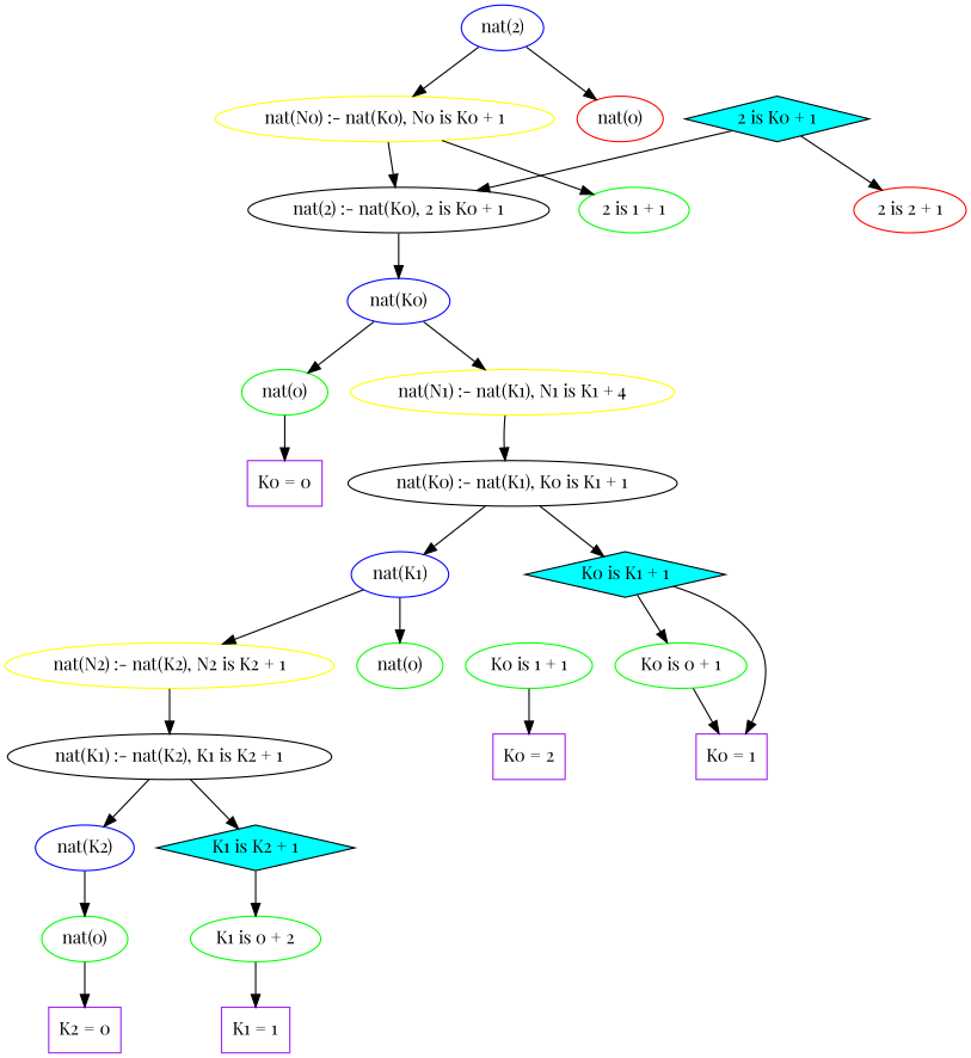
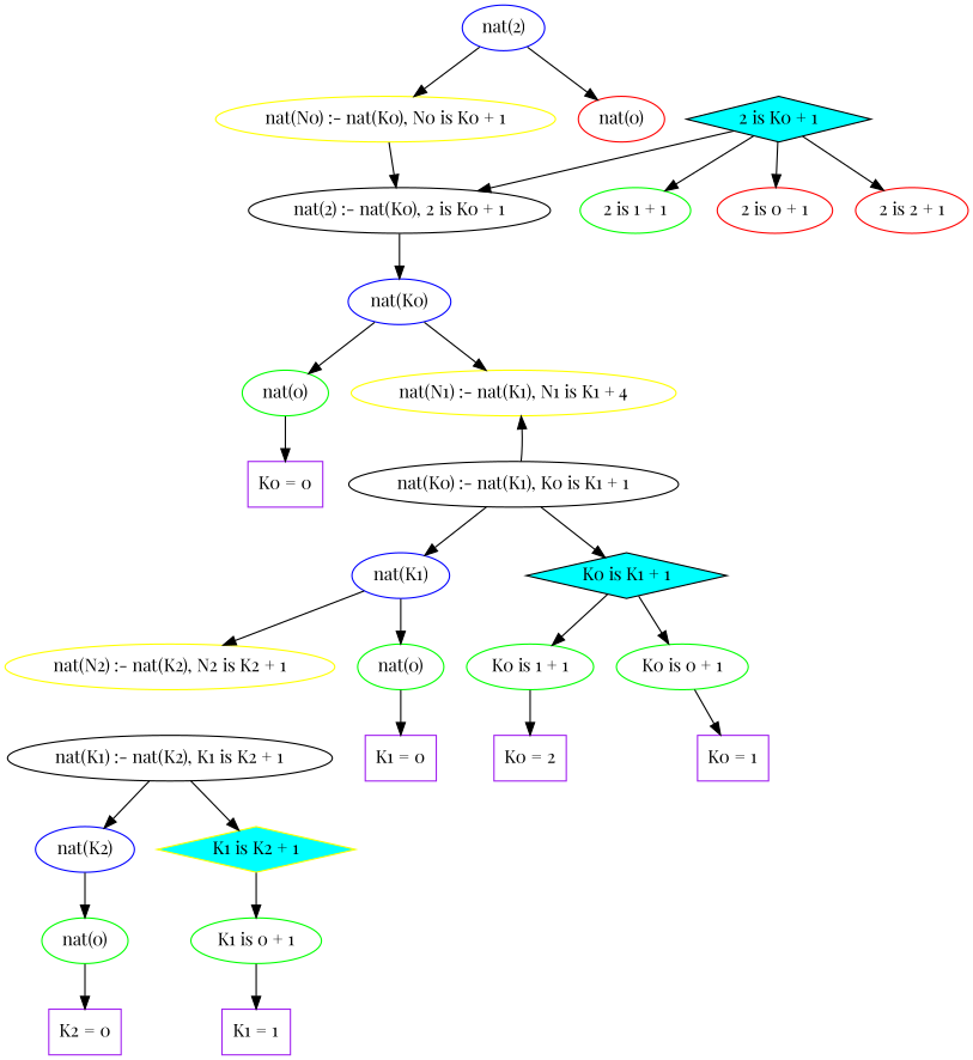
  digraph {
    fontname="Playfair Display"
    node [color=green fontname="Playfair Display"]
    edge [fontname="Playfair Display"]
    n1 [color=blue label="nat(2)"]
    n2 [color=red label="nat(0)"]
    n3 [color=yellow label="nat(N0) :- nat(K0), N0 is K0 + 1"]
    n4 [label="nat(2) :- nat(K0), 2 is K0 + 1" color=""]
    n5 [color=blue label="nat(K0)"]
    n6 [label="nat(0)"]
    n7 [color=yellow label="nat(N1) :- nat(K1), N1 is K1 + 4"]
    n8 [fillcolor=cyan label="2 is K0 + 1" shape=diamond style=filled color=""]
+   n9 [color=red label="2 is 0 + 1"]
    n10 [label="2 is 1 + 1"]
    n11 [color=red label="2 is 2 + 1"]
    n12 [color=purple label="K0 = 0" shape=box]
    n13 [label="nat(K0) :- nat(K1), K0 is K1 + 1" color=""]
    n14 [color=blue label="nat(K1)"]
    n15 [fillcolor=cyan label="K0 is K1 + 1" shape=diamond style=filled color=""]
    n16 [label="nat(0)"]
    n17 [color=yellow label="nat(N2) :- nat(K2), N2 is K2 + 1"]
    n18 [label="K0 is 0 + 1"]
    n19 [label="K0 is 1 + 1"]
+   n20 [color=purple label="K1 = 0" shape=box]
    n21 [label="nat(K1) :- nat(K2), K1 is K2 + 1" color=""]
    n22 [color=purple label="K0 = 1" shape=box]
    n23 [color=purple label="K0 = 2" shape=box]
    n24 [color=blue label="nat(K2)"]
-   n25 [fillcolor=cyan label="K1 is K2 + 1" shape=diamond style=filled color=""]
+   n25 [fillcolor=cyan label="K1 is K2 + 1" shape=diamond style=filled color=yellow]
    n26 [label="nat(0)"]
-   n27 [label="K1 is 0 + 2"]
+   n27 [label="K1 is 0 + 1"]
    n28 [color=purple label="K2 = 0" shape=box]
    n29 [color=purple label="K1 = 1" shape=box]
    n1 -> n2
    n1 -> n3
    n3 -> n4
    n4 -> n5
    n5 -> n6
    n5 -> n7
    n6 -> n12
-   n7 -> n13
+   n13 -> n7
    n8 -> n4
-   n3 -> n10
+   n8 -> n9
+   n8 -> n10
    n8 -> n11
    n13 -> n14
    n13 -> n15
    n14 -> n16
    n14 -> n17
    n15 -> n18
-   n15 -> n22
-   n17 -> n21
+   n15 -> n19
+   n16 -> n20
    n18 -> n22
    n19 -> n23
    n21 -> n24
    n21 -> n25
    n24 -> n26
    n25 -> n27
    n26 -> n28
    n27 -> n29
  }
